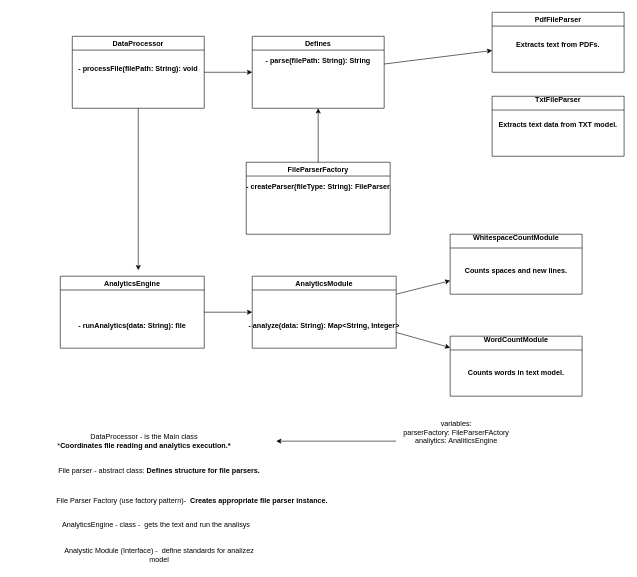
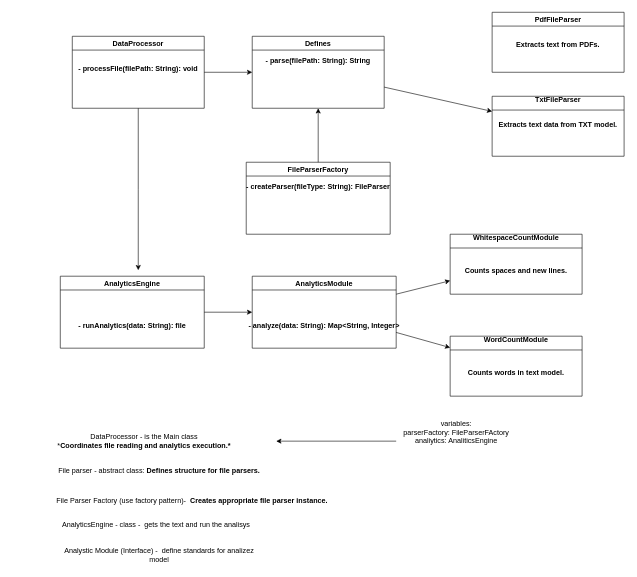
  <mxCell id="0" />
  <mxCell id="1" parent="0" />
  <mxCell id="2" value="&#10;&#10;&#10;DataProcessor&#10;&#10;&#10;- processFile(filePath: String): void" style="swimlane" vertex="1" parent="1"><mxGeometry x="120" y="60" width="220" height="120" as="geometry" /></mxCell>
  <mxCell id="3" value="&#10;&#10;Defines&#10;&#10;- parse(filePath: String): String" style="swimlane" vertex="1" parent="1"><mxGeometry x="420" y="60" width="220" height="120" as="geometry" /></mxCell>
  <mxCell id="4" value="&#10;&#10;TxtFileParser&#10;&#10;&#10;Extracts text data from TXT model." style="swimlane" vertex="1" parent="1"><mxGeometry x="820" y="160" width="220" height="100" as="geometry" /></mxCell>
  <mxCell id="5" value="&#10;&#10;&#10;PdfFileParser&#10;&#10;&#10;Extracts text from PDFs." style="swimlane" vertex="1" parent="1"><mxGeometry x="820" y="20" width="220" height="100" as="geometry" /></mxCell>
  <mxCell id="6" value="&#10;&#10;FileParserFactory&#10;&#10;- createParser(fileType: String): FileParser" style="swimlane" vertex="1" parent="1"><mxGeometry x="410" y="270" width="240" height="120" as="geometry" /></mxCell>
  <mxCell id="7" value="&#10;&#10;&#10;&#10;&#10;AnalyticsEngine&#10;&#10;&#10;&#10;&#10;- runAnalytics(data: String): file" style="swimlane" vertex="1" parent="1"><mxGeometry y="460" width="240" height="120" as="geometry" x="100" /></mxCell>
  <mxCell id="8" value="&#10;&#10;&#10;&#10;&#10;AnalyticsModule&#10;&#10;&#10;&#10;&#10;- analyze(data: String): Map&lt;String, Integer&gt;" style="swimlane;startSize=23;" vertex="1" parent="1"><mxGeometry x="420" y="460" width="240" height="120" as="geometry" /></mxCell>
  <mxCell id="9" value="&#10;&#10;&#10;WordCountModule&#10;&#10;&#10;&#10;Counts words in text model." style="swimlane" vertex="1" parent="1"><mxGeometry x="750" y="560" width="220" height="100" as="geometry" /></mxCell>
  <mxCell id="10" value="&#10;&#10;&#10;WhitespaceCountModule&#10;&#10;&#10;&#10;Counts spaces and new lines." style="swimlane" vertex="1" parent="1"><mxGeometry x="750" y="390" width="220" height="100" as="geometry" /></mxCell>
  <mxCell id="11" edge="1" parent="1" source="2" target="3"><mxGeometry relative="1" as="geometry" /></mxCell>
- <mxCell id="13" edge="1" parent="1" source="3" target="5"><mxGeometry relative="1" as="geometry" /></mxCell>
+ <mxCell id="12" edge="1" parent="1" source="3" target="4"><mxGeometry relative="1" as="geometry" /></mxCell>
  <mxCell id="14" edge="1" parent="1" source="6" target="3"><mxGeometry relative="1" as="geometry" /></mxCell>
  <mxCell id="15" edge="1" parent="1" source="7" target="8"><mxGeometry relative="1" as="geometry" /></mxCell>
  <mxCell id="16" edge="1" parent="1" source="8" target="9"><mxGeometry relative="1" as="geometry" /></mxCell>
  <mxCell id="17" edge="1" parent="1" source="8" target="10"><mxGeometry relative="1" as="geometry" /></mxCell>
  <mxCell id="18" value="DataProcessor - is the Main class *&lt;span style=&quot;font-weight: 700; text-wrap-mode: nowrap;&quot;&gt;Coordinates file reading and analytics execution.*&lt;/span&gt;" style="text;html=1;align=center;verticalAlign=middle;whiteSpace=wrap;rounded=0;labelPosition=center;verticalLabelPosition=middle;" vertex="1" parent="1"><mxGeometry x="20" y="720" width="440" height="30" as="geometry" /></mxCell>
  <mxCell id="19" value="File parser - abstract class:&amp;nbsp;&lt;span style=&quot;font-weight: 700; text-wrap-mode: nowrap;&quot;&gt;Defines structure for file parsers.&lt;/span&gt;" style="text;html=1;align=center;verticalAlign=middle;whiteSpace=wrap;rounded=0;" vertex="1" parent="1"><mxGeometry x="95" y="770" width="340" height="30" as="geometry" /></mxCell>
  <mxCell id="20" value="File Parser Factory (use factory pattern)-&amp;nbsp;&amp;nbsp;&lt;span style=&quot;font-weight: 700; text-wrap-mode: nowrap;&quot;&gt;Creates appropriate file parser instance.&lt;/span&gt;" style="text;html=1;align=center;verticalAlign=middle;whiteSpace=wrap;rounded=0;" vertex="1" parent="1"><mxGeometry x="60" y="820" width="520" height="30" as="geometry" /></mxCell>
  <mxCell id="21" value="AnalyticsEngine - class -&amp;nbsp; gets the text and run the analisys" style="text;html=1;align=center;verticalAlign=middle;whiteSpace=wrap;rounded=0;" vertex="1" parent="1"><mxGeometry x="40" y="860" width="440" height="30" as="geometry" /></mxCell>
  <mxCell id="22" value="Analystic Module (Interface) -&amp;nbsp; define standards for analizez model" style="text;html=1;align=center;verticalAlign=middle;whiteSpace=wrap;rounded=0;" vertex="1" parent="1"><mxGeometry y="910" width="330" height="30" as="geometry" x="100" /></mxCell>
  <mxCell id="23" style="edgeStyle=orthogonalEdgeStyle;rounded=0;orthogonalLoop=1;jettySize=auto;html=1;exitX=0.5;exitY=1;exitDx=0;exitDy=0;" edge="1" parent="1" source="2"><mxGeometry relative="1" as="geometry"><mxPoint x="230" y="450" as="targetPoint" /></mxGeometry></mxCell>
  <mxCell id="24" value="" style="edgeStyle=orthogonalEdgeStyle;rounded=0;orthogonalLoop=1;jettySize=auto;html=1;" edge="1" parent="1" source="25" target="18"><mxGeometry relative="1" as="geometry"><mxPoint x="520" y="735" as="targetPoint" /></mxGeometry></mxCell>
  <mxCell id="25" value="variables:&lt;br&gt;parserFactory: FileParserFActory&lt;div&gt;analiytics: AnaliticsEngine&lt;/div&gt;&lt;div&gt;&lt;br&gt;&lt;/div&gt;&lt;div&gt;&lt;br&gt;&lt;/div&gt;" style="text;html=1;align=center;verticalAlign=middle;resizable=0;points=[];autosize=1;strokeColor=none;fillColor=none;" vertex="1" parent="1"><mxGeometry x="660" y="690" width="200" height="90" as="geometry" /></mxCell>
